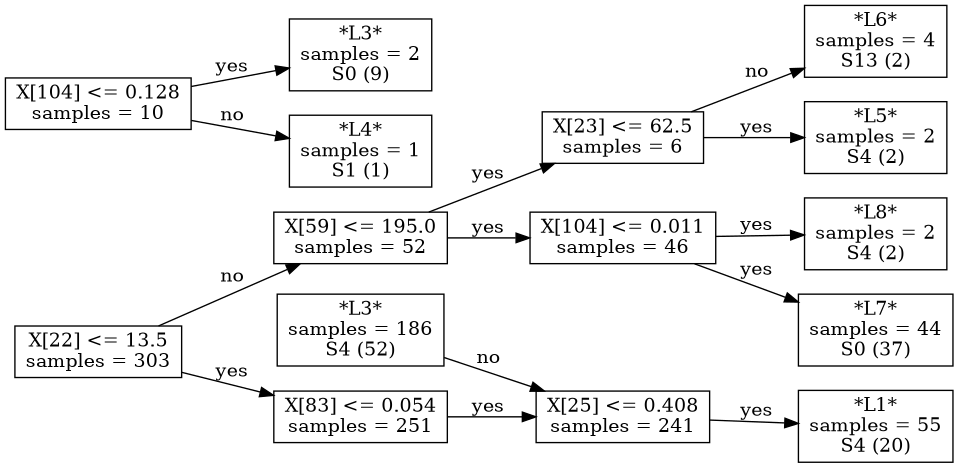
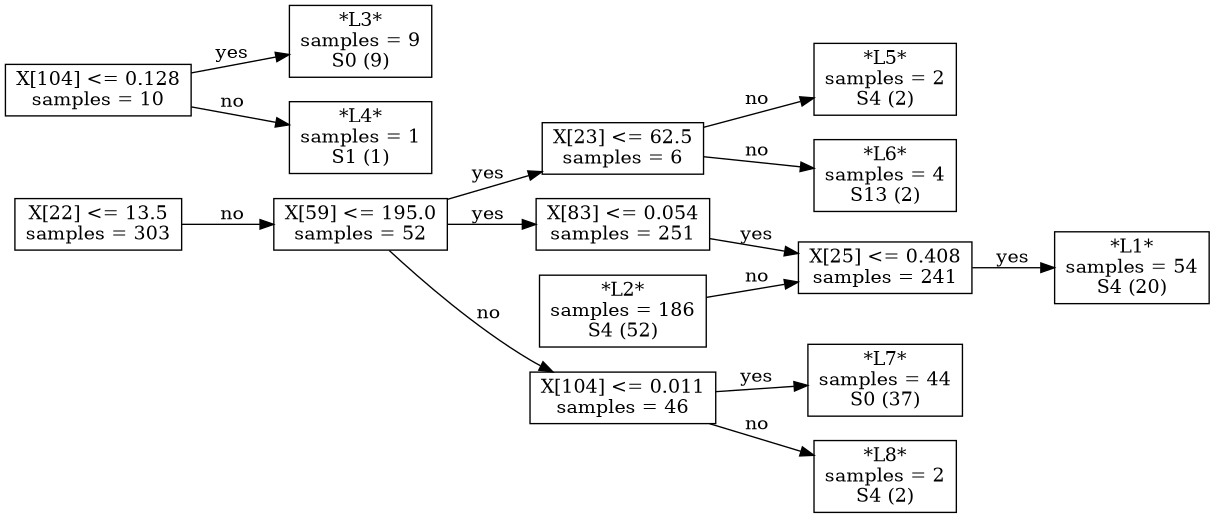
  digraph {
    rankdir=LR
    node [shape=box]
    n1 [label="X[22] <= 13.5\nsamples = 303\n"]
    n2 [label="X[83] <= 0.054\nsamples = 251\n"]
    n3 [label="X[59] <= 195.0\nsamples = 52\n"]
    n4 [label="X[25] <= 0.408\nsamples = 241\n"]
    n5 [label="X[23] <= 62.5\nsamples = 6\n"]
    n6 [label="X[104] <= 0.011\nsamples = 46\n"]
-   n7 [label="*L1*\nsamples = 55\nS4 (20)\n"]
+   n7 [label="*L1*\nsamples = 54\nS4 (20)\n"]
    n8 [label="X[104] <= 0.128\nsamples = 10\n"]
-   n9 [label="*L3*\nsamples = 2\nS0 (9)\n"]
+   n9 [label="*L3*\nsamples = 9\nS0 (9)\n"]
    n10 [label="*L4*\nsamples = 1\nS1 (1)\n"]
-   n11 [label="*L3*\nsamples = 186\nS4 (52)\n"]
+   n11 [label="*L2*\nsamples = 186\nS4 (52)\n"]
    n12 [label="*L5*\nsamples = 2\nS4 (2)\n"]
    n13 [label="*L6*\nsamples = 4\nS13 (2)\n"]
    n14 [label="*L7*\nsamples = 44\nS0 (37)\n"]
    n15 [label="*L8*\nsamples = 2\nS4 (2)\n"]
-   n1 -> n2 [label=yes]
+   n3 -> n2 [label=yes]
    n1 -> n3 [label=no]
    n2 -> n4 [label=yes]
    n3 -> n5 [label=yes]
-   n3 -> n6 [label=yes]
+   n3 -> n6 [label=no]
    n4 -> n7 [label=yes]
-   n5 -> n12 [label=yes]
+   n5 -> n12 [label=no]
    n5 -> n13 [label=no]
    n6 -> n14 [label=yes]
-   n6 -> n15 [label=yes]
+   n6 -> n15 [label=no]
    n8 -> n9 [label=yes]
    n8 -> n10 [label=no]
    n11 -> n4 [label=no]
  }
